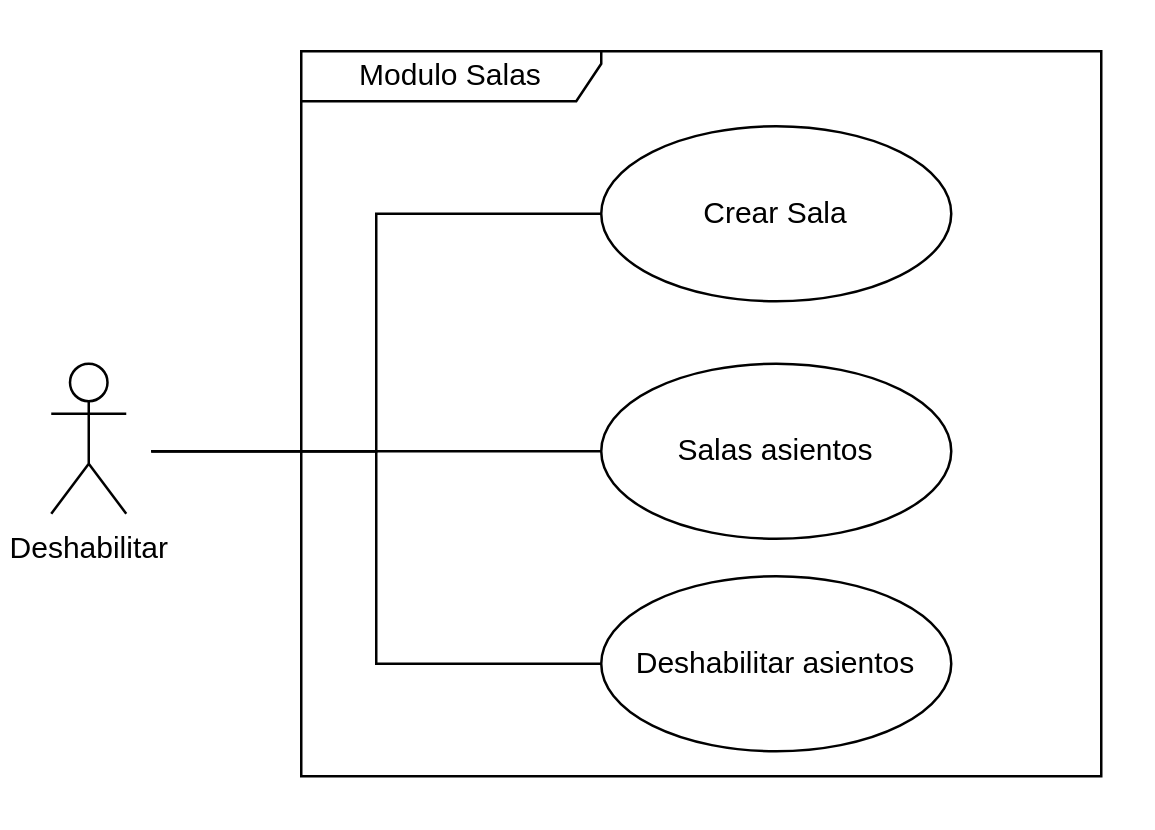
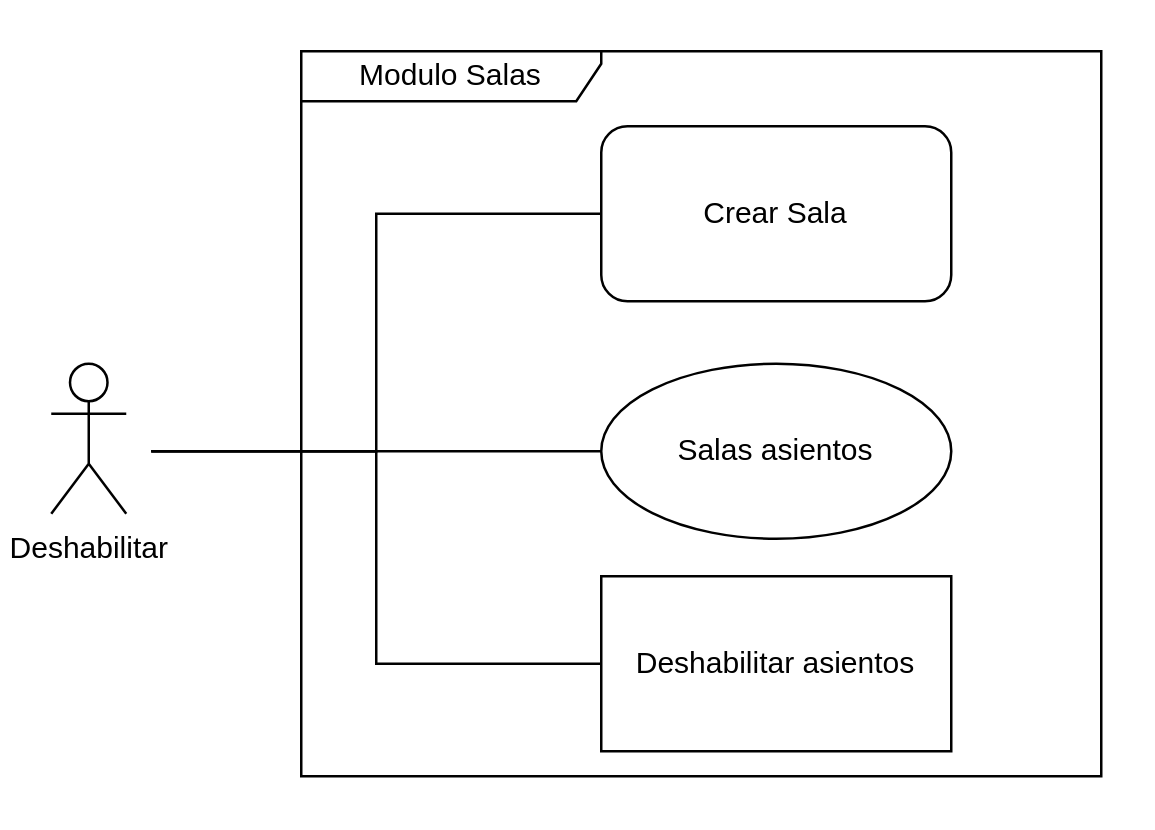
  <mxCell id="0" />
  <mxCell id="1" parent="0" />
  <mxCell id="2" value="Deshabilitar" style="shape=umlActor;verticalLabelPosition=bottom;verticalAlign=top;html=1;outlineConnect=0;" vertex="1" parent="1"><mxGeometry x="20" y="145" width="30" height="60" as="geometry" /></mxCell>
  <mxCell id="3" value="Modulo Salas" style="shape=umlFrame;whiteSpace=wrap;html=1;width=120;height=20;" vertex="1" parent="1"><mxGeometry x="120" y="20" width="320" height="290" as="geometry" /></mxCell>
  <mxCell id="4" style="edgeStyle=elbowEdgeStyle;orthogonalLoop=1;jettySize=auto;html=1;exitX=0;exitY=0.5;exitDx=0;exitDy=0;endArrow=none;endFill=0;rounded=0;strokeColor=default;" edge="1" parent="1" source="5"><mxGeometry relative="1" as="geometry"><mxPoint x="60" y="180" as="targetPoint" /></mxGeometry></mxCell>
- <mxCell id="5" value="Crear Sala" style="ellipse;whiteSpace=wrap;html=1;" vertex="1" parent="1"><mxGeometry x="240" y="50" width="140" height="70" as="geometry" /></mxCell>
+ <mxCell id="5" value="Crear Sala" style="whiteSpace=wrap;html=1;rounded=1;" vertex="1" parent="1"><mxGeometry x="240" y="50" width="140" height="70" as="geometry" /></mxCell>
  <mxCell id="6" style="edgeStyle=elbowEdgeStyle;rounded=0;orthogonalLoop=1;jettySize=auto;html=1;exitX=0;exitY=0.5;exitDx=0;exitDy=0;endArrow=none;endFill=0;strokeColor=default;" edge="1" parent="1" source="7"><mxGeometry relative="1" as="geometry"><mxPoint x="60" y="180" as="targetPoint" /><Array as="points"><mxPoint x="150" y="175" /></Array></mxGeometry></mxCell>
  <mxCell id="7" value="Salas asientos" style="ellipse;whiteSpace=wrap;html=1;" vertex="1" parent="1"><mxGeometry x="240" y="145" width="140" height="70" as="geometry" /></mxCell>
  <mxCell id="8" style="edgeStyle=elbowEdgeStyle;rounded=0;orthogonalLoop=1;jettySize=auto;html=1;exitX=0;exitY=0.5;exitDx=0;exitDy=0;endArrow=none;endFill=0;strokeColor=default;" edge="1" parent="1" source="9"><mxGeometry relative="1" as="geometry"><mxPoint x="60" y="180" as="targetPoint" /></mxGeometry></mxCell>
- <mxCell id="9" value="Deshabilitar asientos" style="ellipse;whiteSpace=wrap;html=1;" vertex="1" parent="1"><mxGeometry x="240" y="230" width="140" height="70" as="geometry" /></mxCell>
+ <mxCell id="9" value="Deshabilitar asientos" style="whiteSpace=wrap;html=1;rounded=0;" vertex="1" parent="1"><mxGeometry x="240" y="230" width="140" height="70" as="geometry" /></mxCell>
